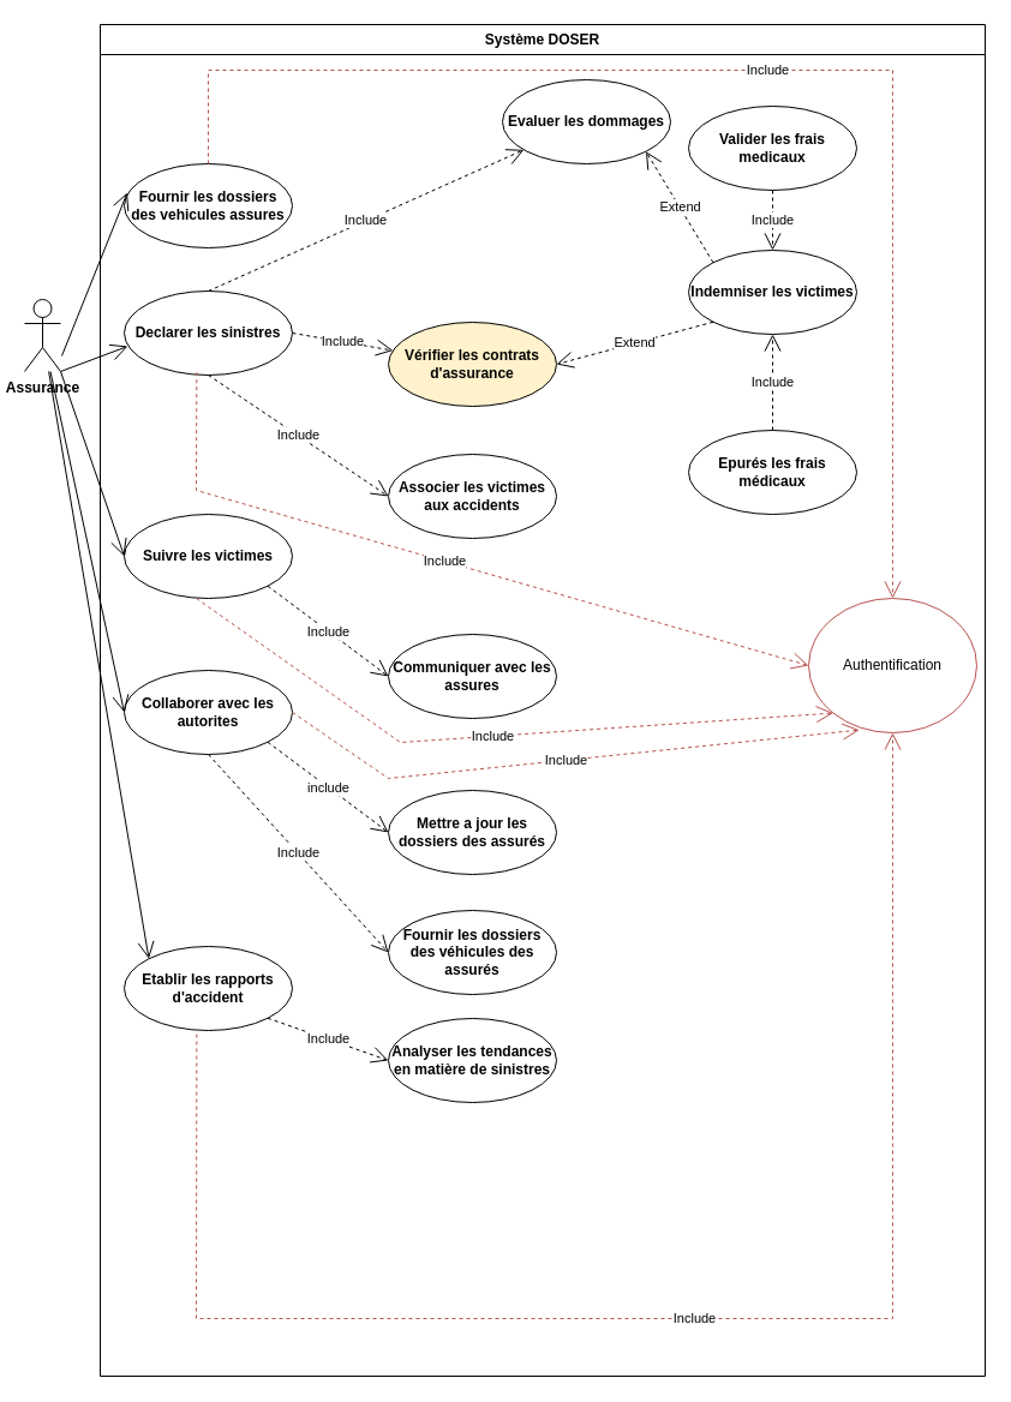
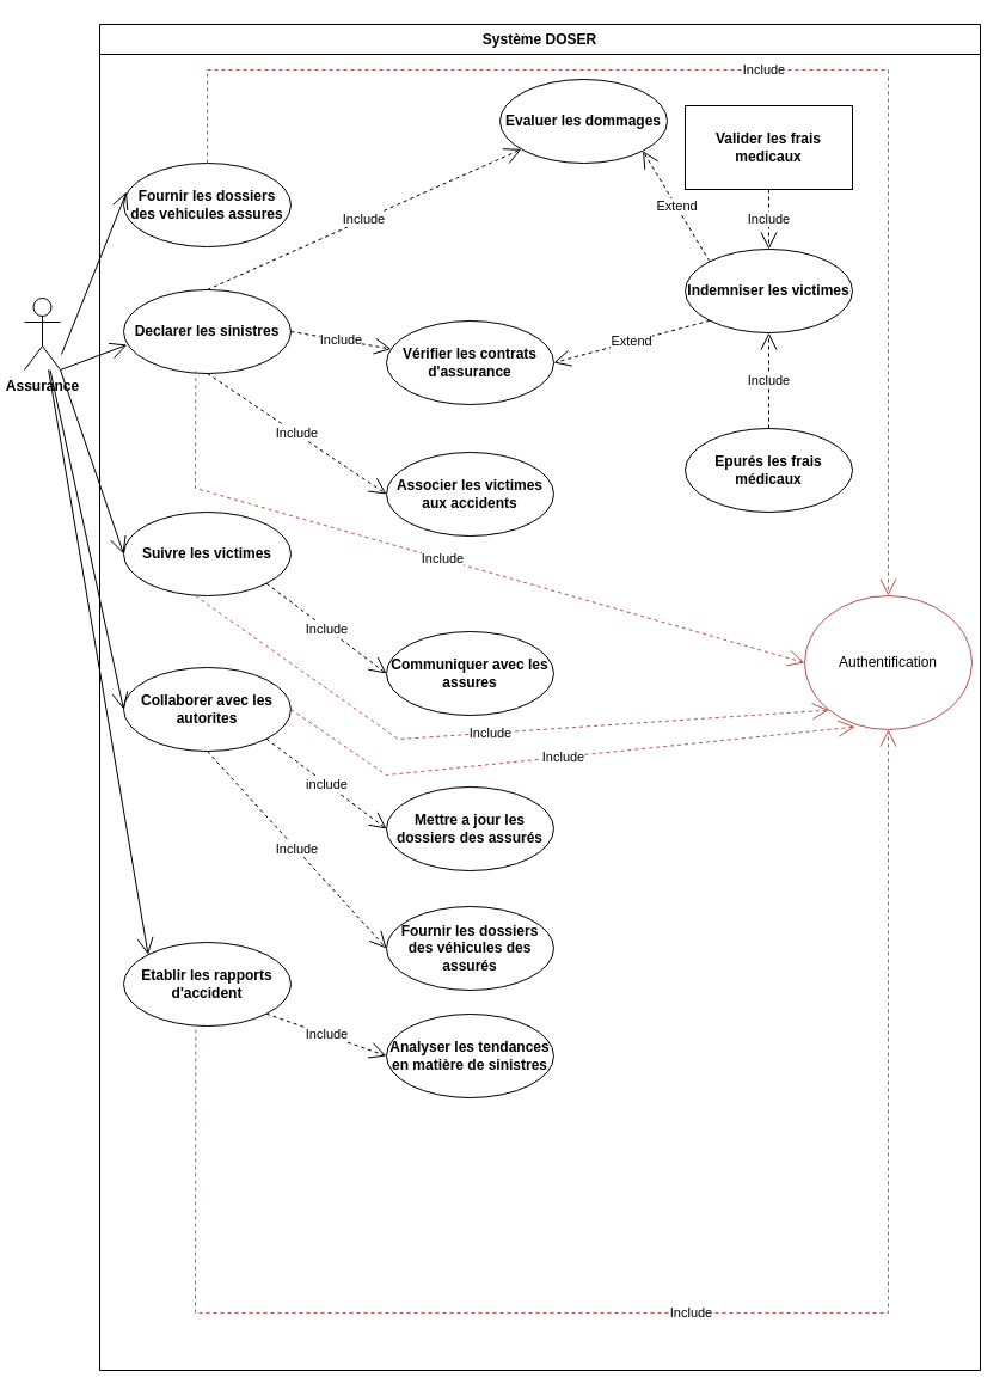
  <mxCell id="0" />
  <mxCell id="1" parent="0" />
  <mxCell id="2" value="&lt;b&gt;Assurance&lt;/b&gt;" style="shape=umlActor;verticalLabelPosition=bottom;verticalAlign=top;html=1;outlineConnect=0;" vertex="1" parent="1"><mxGeometry x="20" y="249" width="30" height="60" as="geometry" /></mxCell>
  <mxCell id="3" value="Système DOSER" style="swimlane;whiteSpace=wrap;html=1;startSize=25;" vertex="1" parent="1"><mxGeometry x="83" y="20" width="737" height="1126" as="geometry" /></mxCell>
  <mxCell id="4" value="&lt;b&gt;Communiquer avec les assures&lt;/b&gt;" style="ellipse;whiteSpace=wrap;html=1;" vertex="1" parent="3"><mxGeometry x="240" y="508" width="140" height="70" as="geometry" /></mxCell>
- <mxCell id="5" value="&lt;b&gt;Vérifier les contrats d'assurance&lt;/b&gt;" style="ellipse;whiteSpace=wrap;html=1;fillColor=#fff2cc;" vertex="1" parent="3"><mxGeometry x="240" y="248" width="140" height="70" as="geometry" /></mxCell>
+ <mxCell id="5" value="&lt;b&gt;Vérifier les contrats d'assurance&lt;/b&gt;" style="ellipse;whiteSpace=wrap;html=1;" vertex="1" parent="3"><mxGeometry x="240" y="248" width="140" height="70" as="geometry" /></mxCell>
  <mxCell id="6" value="&lt;b&gt;Declarer les sinistres&lt;/b&gt;" style="ellipse;whiteSpace=wrap;html=1;" vertex="1" parent="3"><mxGeometry x="20" y="222" width="140" height="70" as="geometry" /></mxCell>
  <mxCell id="7" value="Include" style="endArrow=open;endSize=12;dashed=1;html=1;rounded=0;exitX=1;exitY=0.5;exitDx=0;exitDy=0;" edge="1" parent="3" source="6" target="5"><mxGeometry width="160" relative="1" as="geometry"><mxPoint x="170" y="330" as="sourcePoint" /><mxPoint x="330" y="330" as="targetPoint" /></mxGeometry></mxCell>
  <mxCell id="8" value="&lt;b&gt;Fournir les dossiers des véhicules des assur&lt;/b&gt;&lt;b&gt;é&lt;/b&gt;&lt;b&gt;s&lt;/b&gt;" style="ellipse;whiteSpace=wrap;html=1;" vertex="1" parent="3"><mxGeometry x="240" y="738" width="140" height="70" as="geometry" /></mxCell>
- <mxCell id="9" value="&lt;b&gt;Valider les frais medicaux&lt;/b&gt;" style="ellipse;whiteSpace=wrap;html=1;" vertex="1" parent="3"><mxGeometry x="490" y="68" width="140" height="70" as="geometry" /></mxCell>
+ <mxCell id="9" value="&lt;b&gt;Valider les frais medicaux&lt;/b&gt;" style="whiteSpace=wrap;html=1;rounded=0;" vertex="1" parent="3"><mxGeometry x="490" y="68" width="140" height="70" as="geometry" /></mxCell>
  <mxCell id="10" value="&lt;b&gt;Epur&lt;/b&gt;&lt;b&gt;é&lt;/b&gt;&lt;b&gt;s les frais m&lt;/b&gt;&lt;b&gt;é&lt;/b&gt;&lt;b&gt;dicaux&lt;/b&gt;" style="ellipse;whiteSpace=wrap;html=1;" vertex="1" parent="3"><mxGeometry x="490" y="338" width="140" height="70" as="geometry" /></mxCell>
  <mxCell id="11" value="Include" style="endArrow=open;endSize=12;dashed=1;html=1;rounded=0;exitX=0.5;exitY=0;exitDx=0;exitDy=0;" edge="1" parent="3" source="10" target="14"><mxGeometry width="160" relative="1" as="geometry"><mxPoint x="399" y="361" as="sourcePoint" /><mxPoint x="470" y="441" as="targetPoint" /></mxGeometry></mxCell>
  <mxCell id="12" value="&lt;b&gt;Evaluer les dommages&lt;/b&gt;" style="ellipse;whiteSpace=wrap;html=1;" vertex="1" parent="3"><mxGeometry x="335" y="46" width="140" height="70" as="geometry" /></mxCell>
  <mxCell id="13" value="Include" style="endArrow=open;endSize=12;dashed=1;html=1;rounded=0;exitX=0.5;exitY=0;exitDx=0;exitDy=0;" edge="1" parent="3" source="6" target="12"><mxGeometry width="160" relative="1" as="geometry"><mxPoint x="140" y="177" as="sourcePoint" /><mxPoint x="140" y="273" as="targetPoint" /><Array as="points" /></mxGeometry></mxCell>
  <mxCell id="14" value="&lt;b&gt;Indemniser les victimes&lt;/b&gt;" style="ellipse;whiteSpace=wrap;html=1;" vertex="1" parent="3"><mxGeometry x="490" y="188" width="140" height="70" as="geometry" /></mxCell>
  <mxCell id="15" value="Extend" style="endArrow=open;endSize=12;dashed=1;html=1;rounded=0;entryX=1;entryY=1;entryDx=0;entryDy=0;exitX=0;exitY=0;exitDx=0;exitDy=0;" edge="1" parent="3" source="14" target="12"><mxGeometry width="160" relative="1" as="geometry"><mxPoint x="254" y="175" as="sourcePoint" /><mxPoint x="414" y="175" as="targetPoint" /></mxGeometry></mxCell>
  <mxCell id="16" value="Extend" style="endArrow=open;endSize=12;dashed=1;html=1;rounded=0;entryX=1;entryY=0.5;entryDx=0;entryDy=0;exitX=0;exitY=1;exitDx=0;exitDy=0;" edge="1" parent="3" source="14" target="5"><mxGeometry width="160" relative="1" as="geometry"><mxPoint x="330" y="346" as="sourcePoint" /><mxPoint x="490" y="346" as="targetPoint" /></mxGeometry></mxCell>
  <mxCell id="17" value="&lt;b&gt;Associer les victimes aux accidents&lt;/b&gt;" style="ellipse;whiteSpace=wrap;html=1;" vertex="1" parent="3"><mxGeometry x="240" y="358" width="140" height="70" as="geometry" /></mxCell>
  <mxCell id="18" value="&lt;b&gt;Suivre les victimes&lt;br&gt;&lt;/b&gt;" style="ellipse;whiteSpace=wrap;html=1;" vertex="1" parent="3"><mxGeometry x="20" y="408" width="140" height="70" as="geometry" /></mxCell>
  <mxCell id="19" value="&lt;b&gt;Collaborer avec les autorites&lt;/b&gt;" style="ellipse;whiteSpace=wrap;html=1;" vertex="1" parent="3"><mxGeometry x="20" y="538" width="140" height="70" as="geometry" /></mxCell>
  <mxCell id="20" value="&lt;b&gt;Mettre a jour les dossiers des assur&lt;/b&gt;&lt;b&gt;é&lt;/b&gt;&lt;b&gt;s&lt;/b&gt;" style="ellipse;whiteSpace=wrap;html=1;" vertex="1" parent="3"><mxGeometry x="240" y="638" width="140" height="70" as="geometry" /></mxCell>
  <mxCell id="21" value="Include" style="endArrow=open;endSize=12;dashed=1;html=1;rounded=0;exitX=0.5;exitY=1;exitDx=0;exitDy=0;entryX=0;entryY=0.5;entryDx=0;entryDy=0;" edge="1" parent="3" source="6" target="17"><mxGeometry width="160" relative="1" as="geometry"><mxPoint x="98" y="420" as="sourcePoint" /><mxPoint x="258" y="420" as="targetPoint" /></mxGeometry></mxCell>
  <mxCell id="22" value="Include" style="endArrow=open;endSize=12;dashed=1;html=1;rounded=0;entryX=0.5;entryY=0;entryDx=0;entryDy=0;exitX=0.5;exitY=1;exitDx=0;exitDy=0;" edge="1" parent="3" source="9" target="14"><mxGeometry width="160" relative="1" as="geometry"><mxPoint x="529" y="133" as="sourcePoint" /><mxPoint x="673" y="180" as="targetPoint" /></mxGeometry></mxCell>
  <mxCell id="23" value="Include" style="endArrow=open;endSize=12;dashed=1;html=1;rounded=0;exitX=0.5;exitY=1;exitDx=0;exitDy=0;entryX=0;entryY=0.5;entryDx=0;entryDy=0;" edge="1" parent="3" source="19" target="8"><mxGeometry width="160" relative="1" as="geometry"><mxPoint x="162" y="822" as="sourcePoint" /><mxPoint x="240" y="738" as="targetPoint" /><Array as="points" /></mxGeometry></mxCell>
  <mxCell id="24" value="&lt;b&gt;Analyser les tendances en matière de sinistres&lt;/b&gt;" style="ellipse;whiteSpace=wrap;html=1;" vertex="1" parent="3"><mxGeometry x="240" y="828" width="140" height="70" as="geometry" /></mxCell>
  <mxCell id="25" value="Include" style="endArrow=open;endSize=12;dashed=1;html=1;rounded=0;entryX=0;entryY=0.5;entryDx=0;entryDy=0;exitX=1;exitY=1;exitDx=0;exitDy=0;" edge="1" parent="3" source="26" target="24"><mxGeometry width="160" relative="1" as="geometry"><mxPoint x="189" y="974" as="sourcePoint" /><mxPoint x="349" y="974" as="targetPoint" /></mxGeometry></mxCell>
  <mxCell id="26" value="&lt;b&gt;Etablir les rapports d'accident&lt;/b&gt;" style="ellipse;whiteSpace=wrap;html=1;" vertex="1" parent="3"><mxGeometry x="20" y="768" width="140" height="70" as="geometry" /></mxCell>
  <mxCell id="27" value="&lt;b&gt;Fournir les dossiers des vehicules assures&lt;/b&gt;" style="ellipse;whiteSpace=wrap;html=1;" vertex="1" parent="3"><mxGeometry x="20" y="116" width="140" height="70" as="geometry" /></mxCell>
  <mxCell id="28" value="Include" style="endArrow=open;endSize=12;dashed=1;html=1;rounded=0;exitX=1;exitY=1;exitDx=0;exitDy=0;entryX=0;entryY=0.5;entryDx=0;entryDy=0;" edge="1" parent="3" source="18" target="4"><mxGeometry width="160" relative="1" as="geometry"><mxPoint x="270" y="428" as="sourcePoint" /><mxPoint x="430" y="428" as="targetPoint" /></mxGeometry></mxCell>
  <mxCell id="29" value="include" style="endArrow=open;endSize=12;dashed=1;html=1;rounded=0;exitX=1;exitY=1;exitDx=0;exitDy=0;entryX=0;entryY=0.5;entryDx=0;entryDy=0;" edge="1" parent="3" source="19" target="20"><mxGeometry width="160" relative="1" as="geometry"><mxPoint x="120" y="648" as="sourcePoint" /><mxPoint x="280" y="648" as="targetPoint" /></mxGeometry></mxCell>
  <mxCell id="30" value="Authentification" style="ellipse;whiteSpace=wrap;html=1;fillColor=none;strokeColor=#b85450;strokeWidth=1;" vertex="1" parent="3"><mxGeometry x="590" y="478" width="140" height="112" as="geometry" /></mxCell>
  <mxCell id="31" value="Include" style="endArrow=open;endSize=12;dashed=1;html=1;rounded=0;exitX=0.5;exitY=0;exitDx=0;exitDy=0;entryX=0.5;entryY=0;entryDx=0;entryDy=0;fillColor=#f8cecc;strokeColor=#b85450;" edge="1" parent="3" source="27" target="30"><mxGeometry width="160" relative="1" as="geometry"><mxPoint x="80" y="38" as="sourcePoint" /><mxPoint x="240" y="38" as="targetPoint" /><Array as="points"><mxPoint x="90" y="38" /><mxPoint x="660" y="38" /></Array></mxGeometry></mxCell>
  <mxCell id="32" value="Include" style="endArrow=open;endSize=12;dashed=1;html=1;rounded=0;exitX=0.431;exitY=0.967;exitDx=0;exitDy=0;entryX=0;entryY=0.5;entryDx=0;entryDy=0;fillColor=#f8cecc;strokeColor=#b85450;exitPerimeter=0;" edge="1" parent="3" source="6" target="30"><mxGeometry width="160" relative="1" as="geometry"><mxPoint x="140" y="438" as="sourcePoint" /><mxPoint x="300" y="438" as="targetPoint" /><Array as="points"><mxPoint x="80" y="388" /></Array></mxGeometry></mxCell>
  <mxCell id="33" value="Include" style="endArrow=open;endSize=12;dashed=1;html=1;rounded=0;exitX=1;exitY=0.5;exitDx=0;exitDy=0;entryX=0.302;entryY=0.979;entryDx=0;entryDy=0;entryPerimeter=0;fillColor=#f8cecc;strokeColor=#b85450;" edge="1" parent="3" source="19" target="30"><mxGeometry width="160" relative="1" as="geometry"><mxPoint x="130" y="708" as="sourcePoint" /><mxPoint x="600" y="718" as="targetPoint" /><Array as="points"><mxPoint x="240" y="628" /></Array></mxGeometry></mxCell>
  <mxCell id="34" value="Include" style="endArrow=open;endSize=12;dashed=1;html=1;rounded=0;exitX=0.431;exitY=1.043;exitDx=0;exitDy=0;exitPerimeter=0;entryX=0.5;entryY=1;entryDx=0;entryDy=0;fillColor=#f8cecc;strokeColor=#b85450;" edge="1" parent="3" source="26" target="30"><mxGeometry width="160" relative="1" as="geometry"><mxPoint x="140" y="1068" as="sourcePoint" /><mxPoint x="680" y="1078" as="targetPoint" /><Array as="points"><mxPoint x="80" y="1078" /><mxPoint x="660" y="1078" /></Array></mxGeometry></mxCell>
  <mxCell id="35" value="" style="endArrow=open;endFill=1;endSize=12;html=1;rounded=0;entryX=0;entryY=0.5;entryDx=0;entryDy=0;" edge="1" parent="1" source="2" target="19"><mxGeometry width="160" relative="1" as="geometry"><mxPoint x="202" y="781" as="sourcePoint" /><mxPoint x="362" y="781" as="targetPoint" /></mxGeometry></mxCell>
  <mxCell id="36" value="" style="endArrow=open;endFill=1;endSize=12;html=1;rounded=0;entryX=0;entryY=0;entryDx=0;entryDy=0;" edge="1" parent="1" source="2" target="26"><mxGeometry width="160" relative="1" as="geometry"><mxPoint x="118" y="934" as="sourcePoint" /><mxPoint x="207.052" y="1059.023" as="targetPoint" /></mxGeometry></mxCell>
  <mxCell id="37" value="" style="endArrow=open;endFill=1;endSize=12;html=1;rounded=0;entryX=0.018;entryY=0.343;entryDx=0;entryDy=0;entryPerimeter=0;" edge="1" parent="1" target="27"><mxGeometry width="160" relative="1" as="geometry"><mxPoint x="51" y="296" as="sourcePoint" /><mxPoint x="579" y="362" as="targetPoint" /></mxGeometry></mxCell>
  <mxCell id="38" value="" style="endArrow=open;endFill=1;endSize=12;html=1;rounded=0;entryX=0.021;entryY=0.657;entryDx=0;entryDy=0;entryPerimeter=0;exitX=1;exitY=1;exitDx=0;exitDy=0;exitPerimeter=0;" edge="1" parent="1" source="2" target="6"><mxGeometry width="160" relative="1" as="geometry"><mxPoint x="63" y="298" as="sourcePoint" /><mxPoint x="213" y="298" as="targetPoint" /></mxGeometry></mxCell>
  <mxCell id="39" value="" style="endArrow=open;endFill=1;endSize=12;html=1;rounded=0;exitX=1;exitY=1;exitDx=0;exitDy=0;exitPerimeter=0;entryX=0;entryY=0.5;entryDx=0;entryDy=0;" edge="1" parent="1" source="2" target="18"><mxGeometry width="160" relative="1" as="geometry"><mxPoint x="103" y="358" as="sourcePoint" /><mxPoint x="263" y="358" as="targetPoint" /></mxGeometry></mxCell>
  <mxCell id="40" value="Include" style="endArrow=open;endSize=12;dashed=1;html=1;rounded=0;entryX=0;entryY=1;entryDx=0;entryDy=0;fillColor=#f8cecc;strokeColor=#b85450;" edge="1" parent="1" target="30"><mxGeometry width="160" relative="1" as="geometry"><mxPoint x="163" y="498" as="sourcePoint" /><mxPoint x="703" y="618" as="targetPoint" /><Array as="points"><mxPoint x="333" y="618" /></Array></mxGeometry></mxCell>
